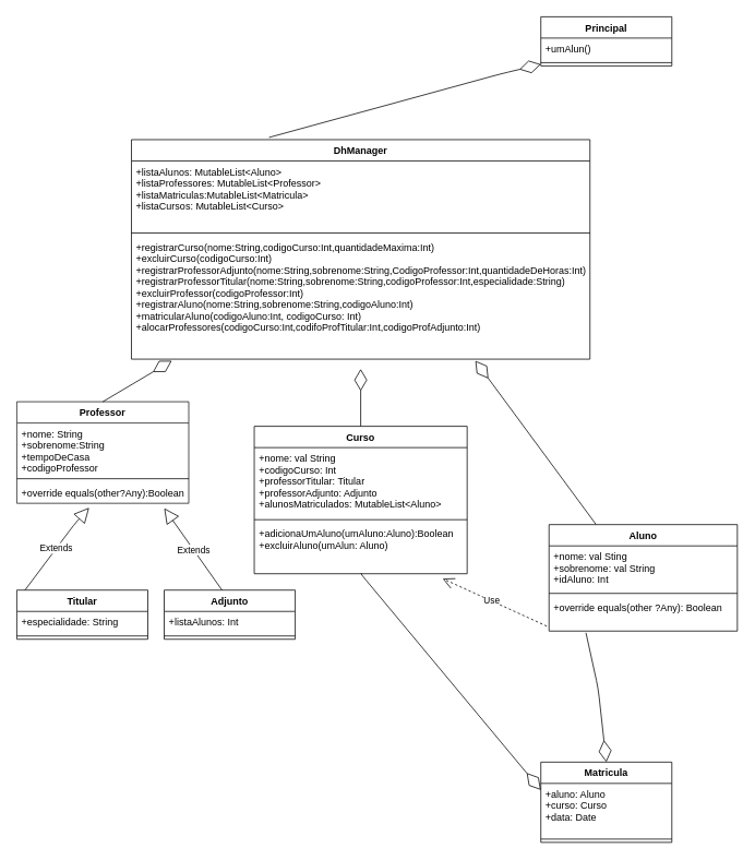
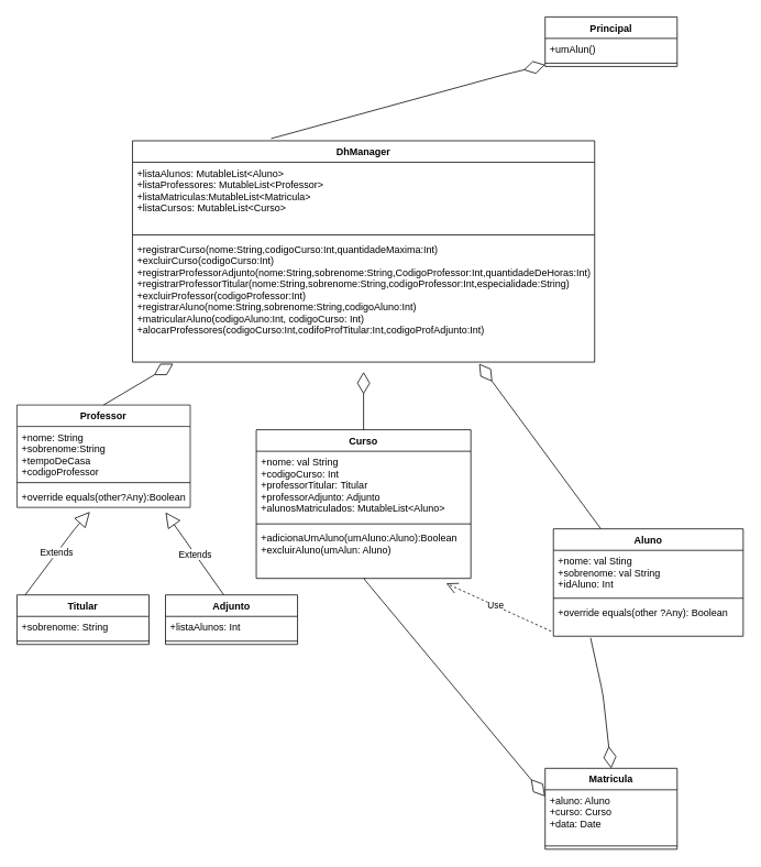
  <mxCell id="0" />
  <mxCell id="1" parent="0" />
  <mxCell id="2" value="DhManager" style="swimlane;fontStyle=1;align=center;verticalAlign=top;childLayout=stackLayout;horizontal=1;startSize=26;horizontalStack=0;resizeParent=1;resizeParentMax=0;resizeLast=0;collapsible=1;marginBottom=0;" vertex="1" parent="1"><mxGeometry x="160" y="170" width="560" height="268" as="geometry" /></mxCell>
  <mxCell id="3" value="+listaAlunos: MutableList&lt;Aluno&gt;&#10;+listaProfessores: MutableList&lt;Professor&gt;&#10;+listaMatriculas:MutableList&lt;Matricula&gt;&#10;+listaCursos: MutableList&lt;Curso&gt;" style="text;strokeColor=none;fillColor=none;align=left;verticalAlign=top;spacingLeft=4;spacingRight=4;overflow=hidden;rotatable=0;points=[[0,0.5],[1,0.5]];portConstraint=eastwest;" vertex="1" parent="2"><mxGeometry y="26" width="560" height="84" as="geometry" /></mxCell>
  <mxCell id="4" value="" style="line;strokeWidth=1;fillColor=none;align=left;verticalAlign=middle;spacingTop=-1;spacingLeft=3;spacingRight=3;rotatable=0;labelPosition=right;points=[];portConstraint=eastwest;" vertex="1" parent="2"><mxGeometry y="110" width="560" height="8" as="geometry" /></mxCell>
  <mxCell id="5" value="+registrarCurso(nome:String,codigoCurso:Int,quantidadeMaxima:Int)&#10;+excluirCurso(codigoCurso:Int)&#10;+registrarProfessorAdjunto(nome:String,sobrenome:String,CodigoProfessor:Int,quantidadeDeHoras:Int)&#10;+registrarProfessorTitular(nome:String,sobrenome:String,codigoProfessor:Int,especialidade:String)&#10;+excluirProfessor(codigoProfessor:Int)&#10;+registrarAluno(nome:String,sobrenome:String,codigoAluno:Int)&#10;+matricularAluno(codigoAluno:Int, codigoCurso: Int)&#10;+alocarProfessores(codigoCurso:Int,codifoProfTitular:Int,codigoProfAdjunto:Int)&#10;&#10;" style="text;strokeColor=none;fillColor=none;align=left;verticalAlign=top;spacingLeft=4;spacingRight=4;overflow=hidden;rotatable=0;points=[[0,0.5],[1,0.5]];portConstraint=eastwest;" vertex="1" parent="2"><mxGeometry y="118" width="560" height="150" as="geometry" /></mxCell>
  <mxCell id="6" value="Principal" style="swimlane;fontStyle=1;align=center;verticalAlign=top;childLayout=stackLayout;horizontal=1;startSize=26;horizontalStack=0;resizeParent=1;resizeParentMax=0;resizeLast=0;collapsible=1;marginBottom=0;" vertex="1" parent="1"><mxGeometry x="660" y="20" width="160" height="60" as="geometry" /></mxCell>
  <mxCell id="7" value="+umAlun()" style="text;strokeColor=none;fillColor=none;align=left;verticalAlign=top;spacingLeft=4;spacingRight=4;overflow=hidden;rotatable=0;points=[[0,0.5],[1,0.5]];portConstraint=eastwest;" vertex="1" parent="6"><mxGeometry y="26" width="160" height="26" as="geometry" /></mxCell>
  <mxCell id="8" value="" style="line;strokeWidth=1;fillColor=none;align=left;verticalAlign=middle;spacingTop=-1;spacingLeft=3;spacingRight=3;rotatable=0;labelPosition=right;points=[];portConstraint=eastwest;" vertex="1" parent="6"><mxGeometry y="52" width="160" height="8" as="geometry" /></mxCell>
  <mxCell id="9" value="" style="endArrow=diamondThin;endFill=0;endSize=24;html=1;exitX=0.3;exitY=-0.01;exitDx=0;exitDy=0;exitPerimeter=0;" edge="1" parent="1" source="2"><mxGeometry width="160" relative="1" as="geometry"><mxPoint x="310" y="160" as="sourcePoint" /><mxPoint x="660" y="78" as="targetPoint" /><Array as="points"><mxPoint x="610" y="90" /></Array></mxGeometry></mxCell>
  <mxCell id="10" value="" style="endArrow=diamondThin;endFill=0;endSize=24;html=1;entryX=0;entryY=0.125;entryDx=0;entryDy=0;entryPerimeter=0;exitX=0.505;exitY=1;exitDx=0;exitDy=0;exitPerimeter=0;" edge="1" parent="1" source="27" target="32"><mxGeometry width="160" relative="1" as="geometry"><mxPoint x="480" y="710" as="sourcePoint" /><mxPoint x="730" y="620" as="targetPoint" /><Array as="points"><mxPoint x="440" y="700" /></Array></mxGeometry></mxCell>
  <mxCell id="11" value="" style="endArrow=diamondThin;endFill=0;endSize=24;html=1;exitX=0.196;exitY=1.048;exitDx=0;exitDy=0;exitPerimeter=0;entryX=0.5;entryY=0;entryDx=0;entryDy=0;" edge="1" parent="1" source="37" target="31"><mxGeometry width="160" relative="1" as="geometry"><mxPoint x="580" y="840" as="sourcePoint" /><mxPoint x="690" y="590" as="targetPoint" /><Array as="points"><mxPoint x="730" y="840" /></Array></mxGeometry></mxCell>
  <mxCell id="12" value="Extends" style="endArrow=block;endSize=16;endFill=0;html=1;exitX=0.45;exitY=0.033;exitDx=0;exitDy=0;exitPerimeter=0;" edge="1" parent="1" source="21"><mxGeometry width="160" relative="1" as="geometry"><mxPoint x="261" y="706" as="sourcePoint" /><mxPoint x="200" y="620" as="targetPoint" /></mxGeometry></mxCell>
  <mxCell id="13" value="Titular" style="swimlane;fontStyle=1;align=center;verticalAlign=top;childLayout=stackLayout;horizontal=1;startSize=26;horizontalStack=0;resizeParent=1;resizeParentMax=0;resizeLast=0;collapsible=1;marginBottom=0;" vertex="1" parent="1"><mxGeometry x="20" y="720" width="160" height="60" as="geometry" /></mxCell>
  <mxCell id="14" value="Extends" style="endArrow=block;endSize=16;endFill=0;html=1;entryX=0.421;entryY=1.205;entryDx=0;entryDy=0;entryPerimeter=0;" edge="1" parent="13" target="20"><mxGeometry width="160" relative="1" as="geometry"><mxPoint x="10" as="sourcePoint" /><mxPoint x="170" as="targetPoint" /><Array as="points"><mxPoint x="70" y="-80" /></Array></mxGeometry></mxCell>
- <mxCell id="15" value="+especialidade: String" style="text;strokeColor=none;fillColor=none;align=left;verticalAlign=top;spacingLeft=4;spacingRight=4;overflow=hidden;rotatable=0;points=[[0,0.5],[1,0.5]];portConstraint=eastwest;" vertex="1" parent="13"><mxGeometry y="26" width="160" height="26" as="geometry" /></mxCell>
+ <mxCell id="15" value="+sobrenome: String" style="text;strokeColor=none;fillColor=none;align=left;verticalAlign=top;spacingLeft=4;spacingRight=4;overflow=hidden;rotatable=0;points=[[0,0.5],[1,0.5]];portConstraint=eastwest;" vertex="1" parent="13"><mxGeometry y="26" width="160" height="26" as="geometry" /></mxCell>
  <mxCell id="16" value="" style="line;strokeWidth=1;fillColor=none;align=left;verticalAlign=middle;spacingTop=-1;spacingLeft=3;spacingRight=3;rotatable=0;labelPosition=right;points=[];portConstraint=eastwest;" vertex="1" parent="13"><mxGeometry y="52" width="160" height="8" as="geometry" /></mxCell>
  <mxCell id="17" value="Professor" style="swimlane;fontStyle=1;align=center;verticalAlign=top;childLayout=stackLayout;horizontal=1;startSize=26;horizontalStack=0;resizeParent=1;resizeParentMax=0;resizeLast=0;collapsible=1;marginBottom=0;strokeColor=#1A1A1A;" vertex="1" parent="1"><mxGeometry x="20" y="490" width="210" height="124" as="geometry" /></mxCell>
  <mxCell id="18" value="+nome: String&#10;+sobrenome:String&#10;+tempoDeCasa&#10;+codigoProfessor&#10;" style="text;strokeColor=none;fillColor=none;align=left;verticalAlign=top;spacingLeft=4;spacingRight=4;overflow=hidden;rotatable=0;points=[[0,0.5],[1,0.5]];portConstraint=eastwest;" vertex="1" parent="17"><mxGeometry y="26" width="210" height="64" as="geometry" /></mxCell>
  <mxCell id="19" value="" style="line;strokeWidth=1;fillColor=none;align=left;verticalAlign=middle;spacingTop=-1;spacingLeft=3;spacingRight=3;rotatable=0;labelPosition=right;points=[];portConstraint=eastwest;" vertex="1" parent="17"><mxGeometry y="90" width="210" height="8" as="geometry" /></mxCell>
  <mxCell id="20" value="+override equals(other?Any):Boolean" style="text;strokeColor=none;fillColor=none;align=left;verticalAlign=top;spacingLeft=4;spacingRight=4;overflow=hidden;rotatable=0;points=[[0,0.5],[1,0.5]];portConstraint=eastwest;" vertex="1" parent="17"><mxGeometry y="98" width="210" height="26" as="geometry" /></mxCell>
  <mxCell id="21" value="Adjunto" style="swimlane;fontStyle=1;align=center;verticalAlign=top;childLayout=stackLayout;horizontal=1;startSize=26;horizontalStack=0;resizeParent=1;resizeParentMax=0;resizeLast=0;collapsible=1;marginBottom=0;" vertex="1" parent="1"><mxGeometry x="200" y="720" width="160" height="60" as="geometry" /></mxCell>
  <mxCell id="22" value="+listaAlunos: Int" style="text;strokeColor=none;fillColor=none;align=left;verticalAlign=top;spacingLeft=4;spacingRight=4;overflow=hidden;rotatable=0;points=[[0,0.5],[1,0.5]];portConstraint=eastwest;" vertex="1" parent="21"><mxGeometry y="26" width="160" height="26" as="geometry" /></mxCell>
  <mxCell id="23" value="" style="line;strokeWidth=1;fillColor=none;align=left;verticalAlign=middle;spacingTop=-1;spacingLeft=3;spacingRight=3;rotatable=0;labelPosition=right;points=[];portConstraint=eastwest;" vertex="1" parent="21"><mxGeometry y="52" width="160" height="8" as="geometry" /></mxCell>
  <mxCell id="24" value="Curso" style="swimlane;fontStyle=1;align=center;verticalAlign=top;childLayout=stackLayout;horizontal=1;startSize=26;horizontalStack=0;resizeParent=1;resizeParentMax=0;resizeLast=0;collapsible=1;marginBottom=0;" parent="1" vertex="1"><mxGeometry x="310" y="520" width="260" height="180" as="geometry" /></mxCell>
  <mxCell id="25" value="+nome: val String&#10;+codigoCurso: Int&#10;+professorTitular: Titular&#10;+professorAdjunto: Adjunto&#10;+alunosMatriculados: MutableList&lt;Aluno&gt;" style="text;strokeColor=none;fillColor=none;align=left;verticalAlign=top;spacingLeft=4;spacingRight=4;overflow=hidden;rotatable=0;points=[[0,0.5],[1,0.5]];portConstraint=eastwest;" parent="24" vertex="1"><mxGeometry y="26" width="260" height="84" as="geometry" /></mxCell>
  <mxCell id="26" value="" style="line;strokeWidth=1;fillColor=none;align=left;verticalAlign=middle;spacingTop=-1;spacingLeft=3;spacingRight=3;rotatable=0;labelPosition=right;points=[];portConstraint=eastwest;" parent="24" vertex="1"><mxGeometry y="110" width="260" height="8" as="geometry" /></mxCell>
  <mxCell id="27" value="+adicionaUmAluno(umAluno:Aluno):Boolean&#10;+excluirAluno(umAlun: Aluno)" style="text;strokeColor=none;fillColor=none;align=left;verticalAlign=top;spacingLeft=4;spacingRight=4;overflow=hidden;rotatable=0;points=[[0,0.5],[1,0.5]];portConstraint=eastwest;" parent="24" vertex="1"><mxGeometry y="118" width="260" height="62" as="geometry" /></mxCell>
  <mxCell id="28" value="" style="endArrow=diamondThin;endFill=0;endSize=24;html=1;exitX=0.5;exitY=0;exitDx=0;exitDy=0;entryX=0.088;entryY=1.013;entryDx=0;entryDy=0;entryPerimeter=0;" edge="1" parent="1" source="17" target="5"><mxGeometry width="160" relative="1" as="geometry"><mxPoint x="110" y="480" as="sourcePoint" /><mxPoint x="190" y="450" as="targetPoint" /></mxGeometry></mxCell>
  <mxCell id="29" value="" style="endArrow=diamondThin;endFill=0;endSize=24;html=1;exitX=0.5;exitY=0;exitDx=0;exitDy=0;" edge="1" parent="1" source="24"><mxGeometry width="160" relative="1" as="geometry"><mxPoint x="280" y="460" as="sourcePoint" /><mxPoint x="440" y="450" as="targetPoint" /></mxGeometry></mxCell>
  <mxCell id="30" value="" style="endArrow=diamondThin;endFill=0;endSize=24;html=1;exitX=0.25;exitY=0;exitDx=0;exitDy=0;" edge="1" parent="1" source="34"><mxGeometry width="160" relative="1" as="geometry"><mxPoint x="520" y="680" as="sourcePoint" /><mxPoint x="580" y="440" as="targetPoint" /></mxGeometry></mxCell>
  <mxCell id="31" value="Matricula" style="swimlane;fontStyle=1;align=center;verticalAlign=top;childLayout=stackLayout;horizontal=1;startSize=26;horizontalStack=0;resizeParent=1;resizeParentMax=0;resizeLast=0;collapsible=1;marginBottom=0;" vertex="1" parent="1"><mxGeometry x="660" y="930" width="160" height="98" as="geometry" /></mxCell>
  <mxCell id="32" value="+aluno: Aluno&#10;+curso: Curso&#10;+data: Date" style="text;strokeColor=none;fillColor=none;align=left;verticalAlign=top;spacingLeft=4;spacingRight=4;overflow=hidden;rotatable=0;points=[[0,0.5],[1,0.5]];portConstraint=eastwest;" vertex="1" parent="31"><mxGeometry y="26" width="160" height="64" as="geometry" /></mxCell>
  <mxCell id="33" value="" style="line;strokeWidth=1;fillColor=none;align=left;verticalAlign=middle;spacingTop=-1;spacingLeft=3;spacingRight=3;rotatable=0;labelPosition=right;points=[];portConstraint=eastwest;" vertex="1" parent="31"><mxGeometry y="90" width="160" height="8" as="geometry" /></mxCell>
  <mxCell id="34" value="Aluno" style="swimlane;fontStyle=1;align=center;verticalAlign=top;childLayout=stackLayout;horizontal=1;startSize=26;horizontalStack=0;resizeParent=1;resizeParentMax=0;resizeLast=0;collapsible=1;marginBottom=0;" parent="1" vertex="1"><mxGeometry x="670" y="640" width="230" height="130" as="geometry" /></mxCell>
  <mxCell id="35" value="+nome: val Sting&#10;+sobrenome: val String&#10;+idAluno: Int" style="text;strokeColor=none;fillColor=none;align=left;verticalAlign=top;spacingLeft=4;spacingRight=4;overflow=hidden;rotatable=0;points=[[0,0.5],[1,0.5]];portConstraint=eastwest;" parent="34" vertex="1"><mxGeometry y="26" width="230" height="54" as="geometry" /></mxCell>
  <mxCell id="36" value="" style="line;strokeWidth=1;fillColor=none;align=left;verticalAlign=middle;spacingTop=-1;spacingLeft=3;spacingRight=3;rotatable=0;labelPosition=right;points=[];portConstraint=eastwest;" parent="34" vertex="1"><mxGeometry y="80" width="230" height="8" as="geometry" /></mxCell>
  <mxCell id="37" value="+override equals(other ?Any): Boolean" style="text;strokeColor=none;fillColor=none;align=left;verticalAlign=top;spacingLeft=4;spacingRight=4;overflow=hidden;rotatable=0;points=[[0,0.5],[1,0.5]];portConstraint=eastwest;" parent="34" vertex="1"><mxGeometry y="88" width="230" height="42" as="geometry" /></mxCell>
  <mxCell id="38" value="Use" style="endArrow=open;endSize=12;dashed=1;html=1;entryX=0.885;entryY=1.097;entryDx=0;entryDy=0;entryPerimeter=0;exitX=-0.012;exitY=0.857;exitDx=0;exitDy=0;exitPerimeter=0;" edge="1" parent="1" source="37" target="27"><mxGeometry x="0.063" width="160" relative="1" as="geometry"><mxPoint x="320" y="610" as="sourcePoint" /><mxPoint x="460" y="730" as="targetPoint" /><Array as="points" /><mxPoint as="offset" /></mxGeometry></mxCell>
